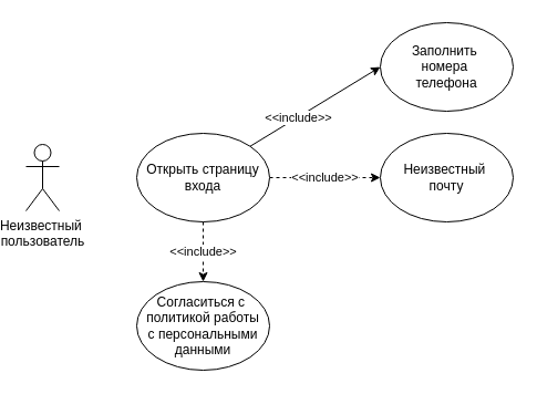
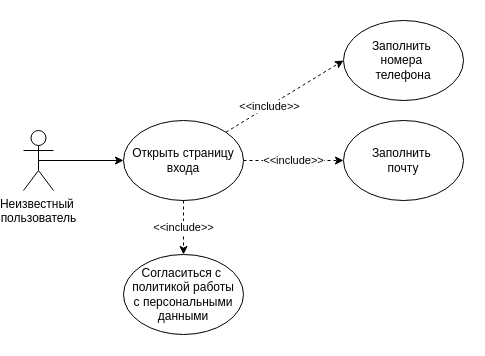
  <mxCell id="0" />
  <mxCell id="1" parent="0" />
+ <mxCell id="2" style="edgeStyle=none;html=1;exitX=0.5;exitY=0.5;exitDx=0;exitDy=0;exitPerimeter=0;entryX=0;entryY=0.5;entryDx=0;entryDy=0;" parent="1" source="3" target="7" edge="1"><mxGeometry relative="1" as="geometry" /></mxCell>
  <mxCell id="3" value="Неизвестный&amp;nbsp;&lt;br&gt;пользователь" style="shape=umlActor;verticalLabelPosition=bottom;verticalAlign=top;html=1;outlineConnect=0;" parent="1" vertex="1"><mxGeometry x="20" y="130" width="30" height="60" as="geometry" /></mxCell>
- <mxCell id="4" style="edgeStyle=none;html=1;exitX=1;exitY=0;exitDx=0;exitDy=0;entryX=0;entryY=0.5;entryDx=0;entryDy=0;dashed=0;" parent="1" source="7" target="9" edge="1"><mxGeometry relative="1" as="geometry" /></mxCell>
+ <mxCell id="4" style="edgeStyle=none;html=1;exitX=1;exitY=0;exitDx=0;exitDy=0;entryX=0;entryY=0.5;entryDx=0;entryDy=0;dashed=1;" parent="1" source="7" target="9" edge="1"><mxGeometry relative="1" as="geometry" /></mxCell>
  <mxCell id="5" value="&amp;lt;&amp;lt;include&amp;gt;&amp;gt;" style="edgeLabel;html=1;align=center;verticalAlign=middle;resizable=0;points=[];" parent="4" vertex="1" connectable="0"><mxGeometry x="-0.265" relative="1" as="geometry"><mxPoint as="offset" /></mxGeometry></mxCell>
  <mxCell id="6" value="&amp;lt;&amp;lt;include&amp;gt;&amp;gt;" style="edgeStyle=none;html=1;exitX=1;exitY=0.5;exitDx=0;exitDy=0;entryX=0;entryY=0.5;entryDx=0;entryDy=0;dashed=1;" parent="1" source="7" target="8" edge="1"><mxGeometry relative="1" as="geometry"><mxPoint x="250" y="240" as="targetPoint" /></mxGeometry></mxCell>
  <mxCell id="7" value="Открыть страницу входа" style="ellipse;whiteSpace=wrap;html=1;" parent="1" vertex="1"><mxGeometry x="120" y="120" width="120" height="80" as="geometry" /></mxCell>
- <mxCell id="8" value="Неизвестный&amp;nbsp;&lt;br&gt;почту" style="ellipse;whiteSpace=wrap;html=1;" parent="1" vertex="1"><mxGeometry x="340" y="120" width="120" height="80" as="geometry" /></mxCell>
+ <mxCell id="8" value="Заполнить&amp;nbsp;&lt;br&gt;почту" style="ellipse;whiteSpace=wrap;html=1;" parent="1" vertex="1"><mxGeometry x="340" y="120" width="120" height="80" as="geometry" /></mxCell>
  <mxCell id="9" value="Заполнить&amp;nbsp;&lt;br&gt;номера&amp;nbsp;&lt;br&gt;телефона" style="ellipse;whiteSpace=wrap;html=1;" parent="1" vertex="1"><mxGeometry x="340" y="20" width="120" height="80" as="geometry" /></mxCell>
  <mxCell id="10" value="Согласиться с&amp;nbsp;&lt;br&gt;политикой работы&lt;br&gt;с персональными&lt;br&gt;данными" style="ellipse;whiteSpace=wrap;html=1;" vertex="1" parent="1"><mxGeometry x="120" y="254" width="120" height="80" as="geometry" /></mxCell>
  <mxCell id="11" value="&amp;lt;&amp;lt;include&amp;gt;&amp;gt;" style="edgeStyle=none;html=1;exitX=0.5;exitY=1;exitDx=0;exitDy=0;entryX=0.5;entryY=0;entryDx=0;entryDy=0;dashed=1;" edge="1" parent="1" source="7" target="10"><mxGeometry x="0.002" relative="1" as="geometry"><mxPoint x="397.57" y="391.72" as="targetPoint" /><mxPoint x="279.996" y="320.004" as="sourcePoint" /><mxPoint as="offset" /></mxGeometry></mxCell>
